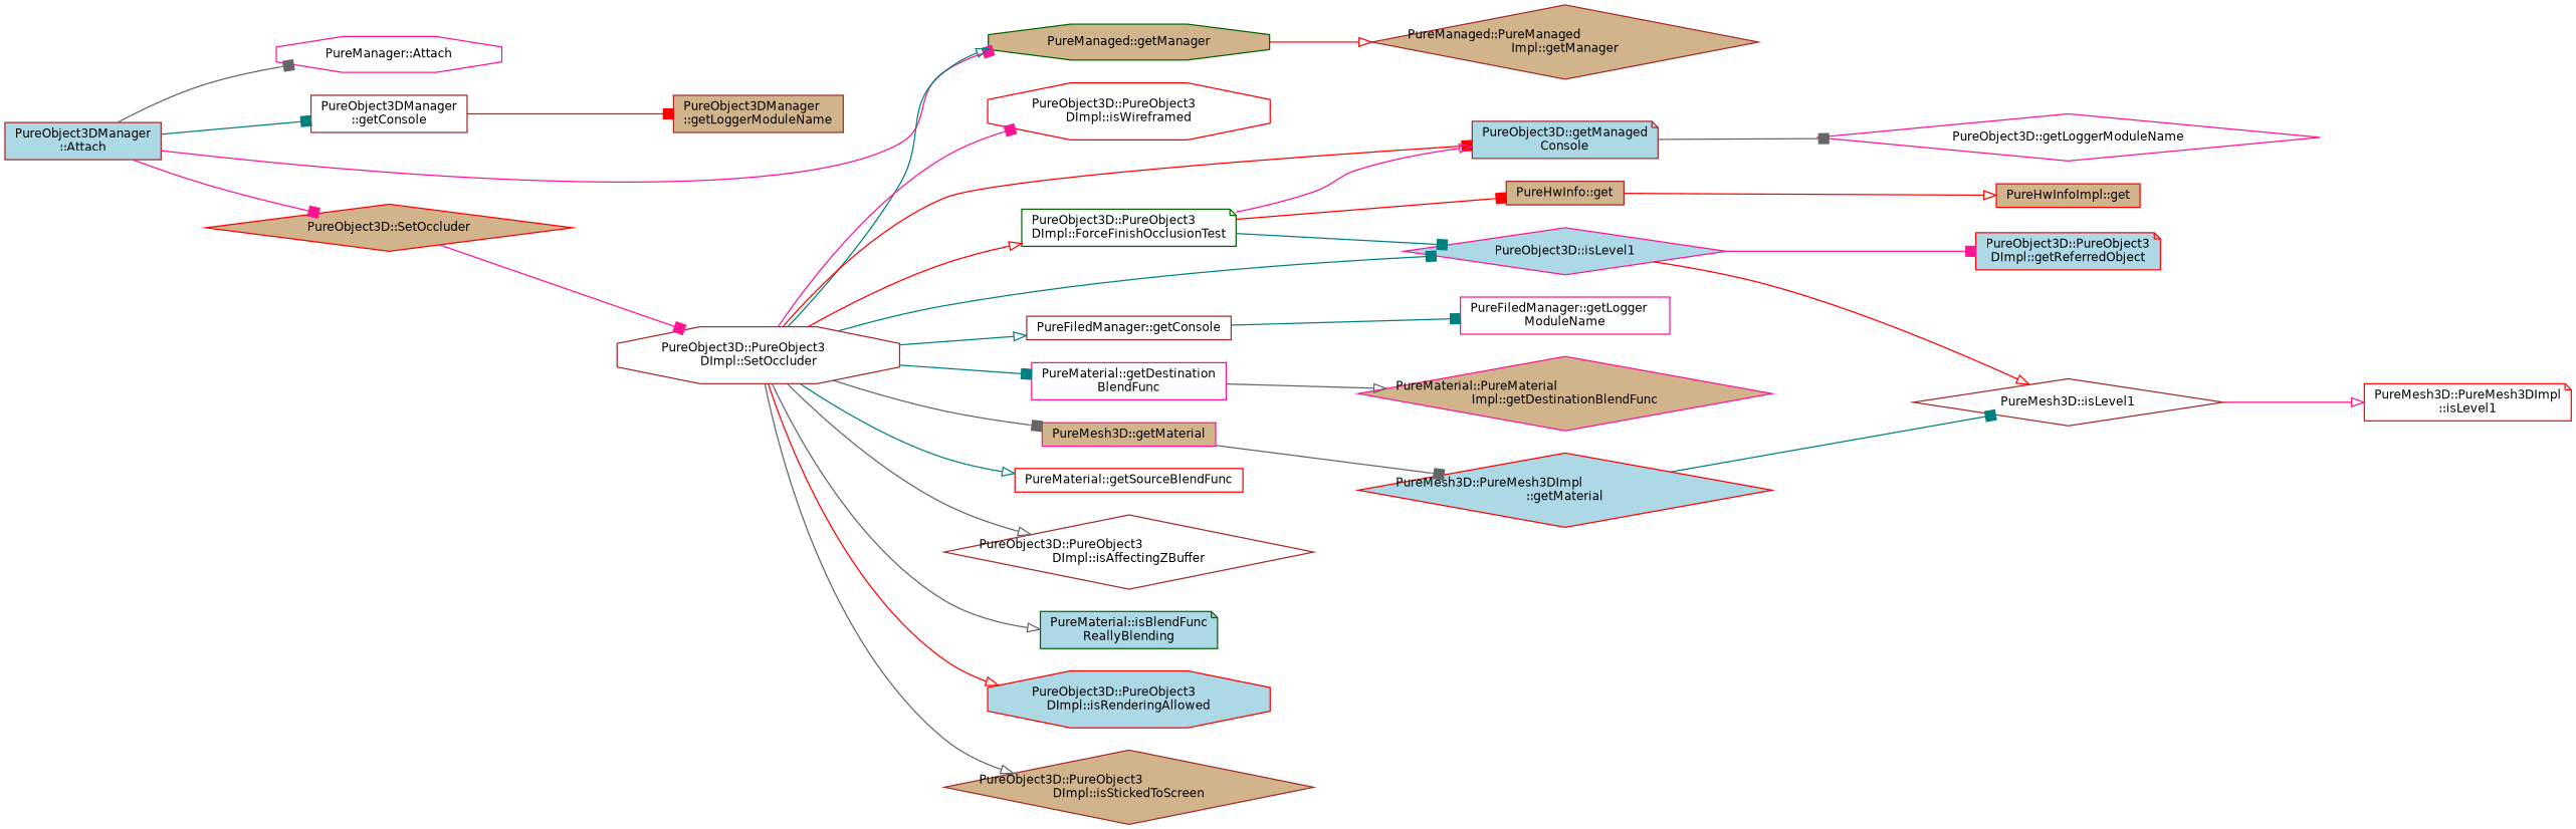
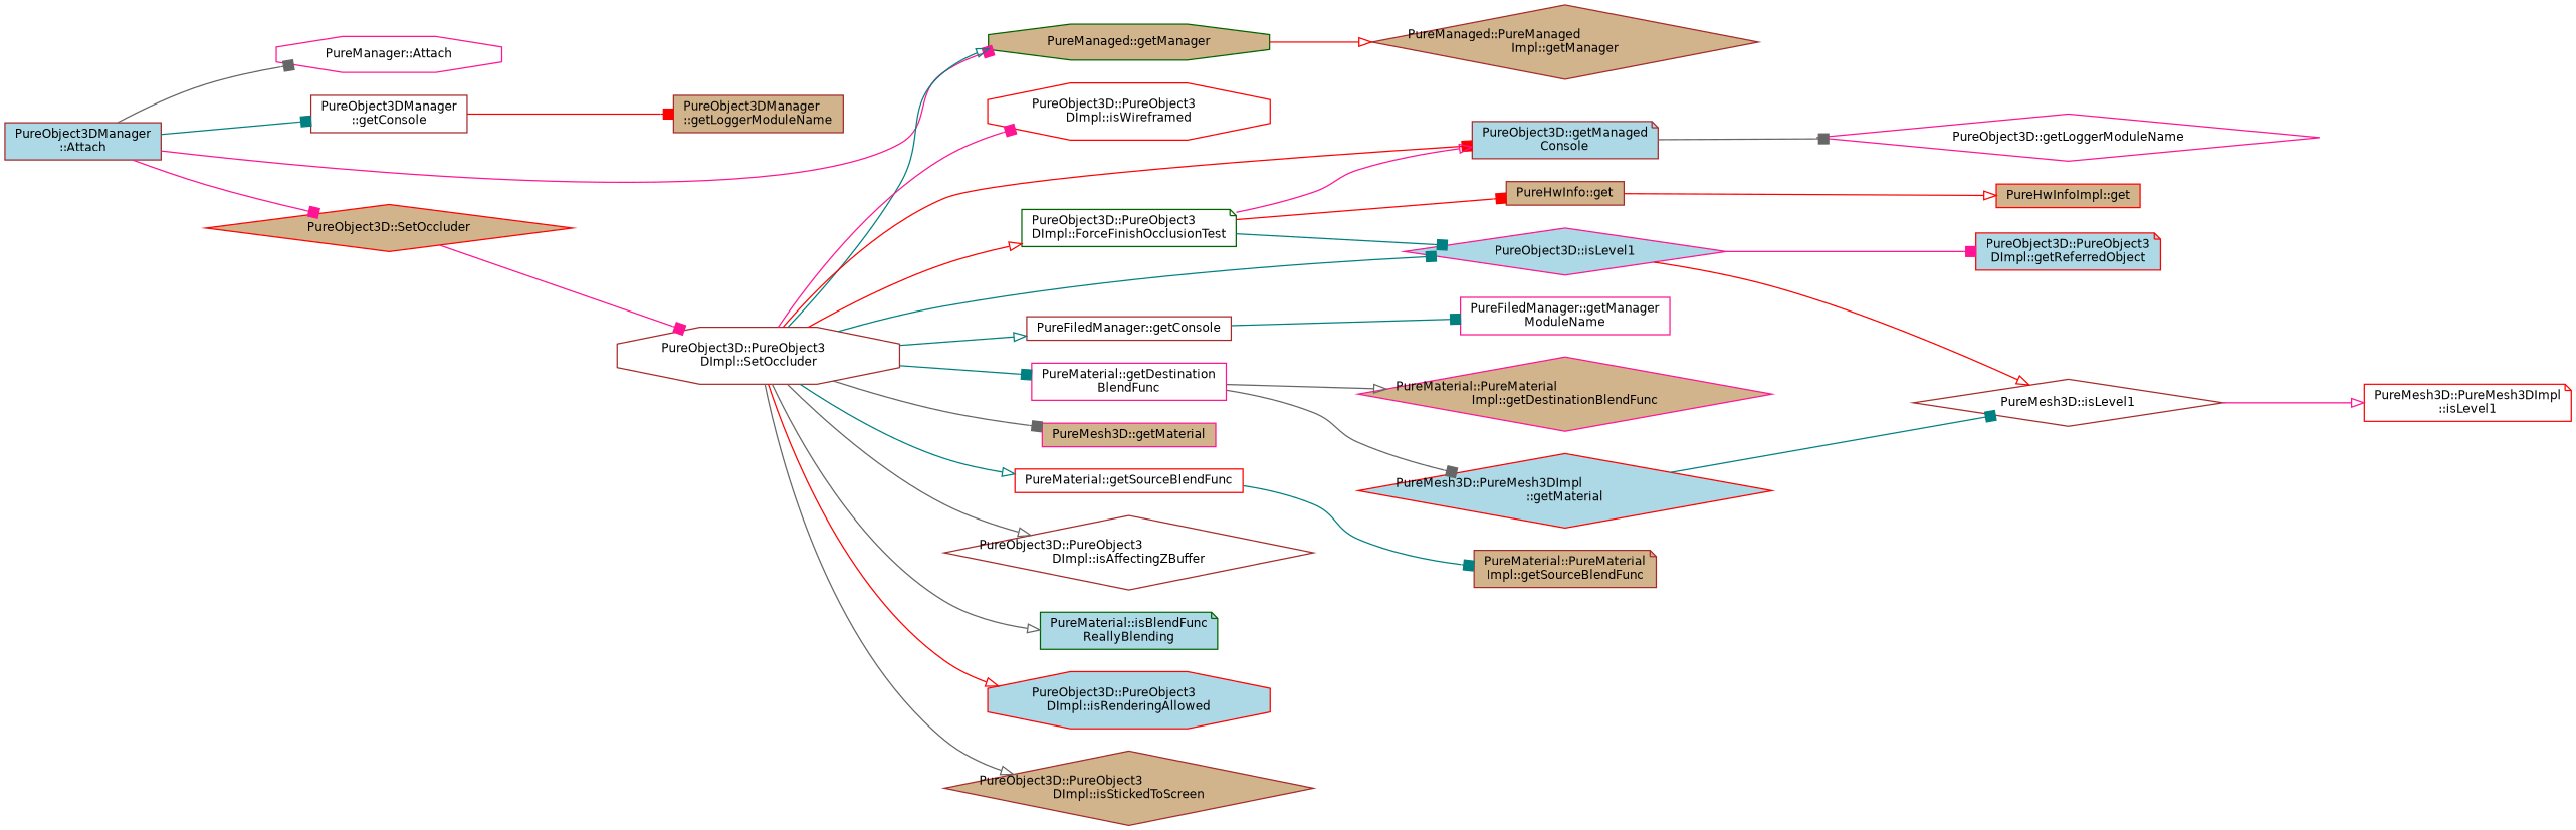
  digraph {
    rankdir=LR
    node [color=brown fillcolor=white fontname=Helvetica fontsize=10 shape=box style=filled]
    edge [arrowhead=box color=teal fontname=Helvetica fontsize=10 labelfontname=Helvetica labelfontsize=10 style=solid]
    n1 [fillcolor=lightblue fontcolor=black height=0.2 label="PureObject3DManager\l::Attach" width=0.4]
    n2 [color=deeppink height=0.2 label="PureManager::Attach" shape=octagon width=0.4]
    n3 [height=0.2 label="PureObject3DManager\l::getConsole" width=0.4]
    n4 [color=darkgreen fillcolor=tan height=0.2 label="PureManaged::getManager" shape=octagon width=0.4]
    n5 [color=red fillcolor=tan height=0.2 label="PureObject3D::SetOccluder" shape=diamond width=0.4]
    n6 [fillcolor=tan height=0.2 label="PureObject3DManager\l::getLoggerModuleName" width=0.4]
    n7 [fillcolor=tan height=0.2 label="PureManaged::PureManaged\lImpl::getManager" shape=diamond width=0.4]
    n8 [height=0.2 label="PureObject3D::PureObject3\lDImpl::SetOccluder" shape=octagon width=0.4]
    n9 [color=darkgreen height=0.2 label="PureObject3D::PureObject3\lDImpl::ForceFinishOcclusionTest" shape=note width=0.4]
    n10 [fillcolor=lightblue height=0.2 label="PureObject3D::getManaged\lConsole" shape=note width=0.4]
    n11 [color=deeppink fillcolor=lightblue height=0.2 label="PureObject3D::isLevel1" shape=diamond width=0.4]
    n12 [height=0.2 label="PureFiledManager::getConsole" width=0.4]
    n13 [color=deeppink height=0.2 label="PureMaterial::getDestination\lBlendFunc" width=0.4]
    n14 [color=deeppink fillcolor=tan height=0.2 label="PureMesh3D::getMaterial" width=0.4]
    n15 [color=red height=0.2 label="PureMaterial::getSourceBlendFunc" width=0.4]
    n16 [height=0.2 label="PureObject3D::PureObject3\lDImpl::isAffectingZBuffer" shape=diamond width=0.4]
    n17 [color=darkgreen fillcolor=lightblue height=0.2 label="PureMaterial::isBlendFunc\lReallyBlending" shape=note width=0.4]
    n18 [color=red fillcolor=lightblue height=0.2 label="PureObject3D::PureObject3\lDImpl::isRenderingAllowed" shape=octagon width=0.4]
    n19 [fillcolor=tan height=0.2 label="PureObject3D::PureObject3\lDImpl::isStickedToScreen" shape=diamond width=0.4]
    n20 [color=red height=0.2 label="PureObject3D::PureObject3\lDImpl::isWireframed" shape=octagon width=0.4]
    n21 [fillcolor=tan height=0.2 label="PureHwInfo::get" width=0.4]
    n22 [color=deeppink height=0.2 label="PureObject3D::getLoggerModuleName" shape=diamond width=0.4]
    n23 [color=red fillcolor=lightblue height=0.2 label="PureObject3D::PureObject3\lDImpl::getReferredObject" shape=note width=0.4]
    n24 [height=0.2 label="PureMesh3D::isLevel1" shape=diamond width=0.4]
-   n25 [color=deeppink height=0.2 label="PureFiledManager::getLogger\lModuleName" width=0.4]
+   n25 [color=deeppink height=0.2 label="PureFiledManager::getManager\lModuleName" width=0.4]
    n26 [color=deeppink fillcolor=tan height=0.2 label="PureMaterial::PureMaterial\lImpl::getDestinationBlendFunc" shape=diamond width=0.4]
    n27 [color=red fillcolor=lightblue height=0.2 label="PureMesh3D::PureMesh3DImpl\l::getMaterial" shape=diamond width=0.4]
+   n28 [fillcolor=tan height=0.2 label="PureMaterial::PureMaterial\lImpl::getSourceBlendFunc" shape=note width=0.4]
    n29 [color=red fillcolor=tan height=0.2 label="PureHwInfoImpl::get" width=0.4]
    n30 [color=red height=0.2 label="PureMesh3D::PureMesh3DImpl\l::isLevel1" shape=note width=0.4]
    n1 -> n2 [color=gray40]
    n1 -> n3
    n1 -> n4 [color=deeppink]
    n1 -> n5 [color=deeppink]
    n3 -> n6 [color=red]
    n4 -> n7 [arrowhead=onormal color=red]
    n5 -> n8 [color=deeppink]
    n8 -> n4 [arrowhead=onormal]
    n8 -> n9 [arrowhead=onormal color=red]
    n8 -> n10 [color=red]
    n8 -> n11
    n8 -> n12 [arrowhead=onormal]
    n8 -> n13
    n8 -> n14 [color=gray40]
    n8 -> n15 [arrowhead=onormal]
    n8 -> n16 [arrowhead=onormal color=gray40]
    n8 -> n17 [arrowhead=onormal color=gray40]
    n8 -> n18 [arrowhead=onormal color=red]
    n8 -> n19 [arrowhead=onormal color=gray40]
    n8 -> n20 [color=deeppink]
    n9 -> n10 [arrowhead=onormal color=deeppink]
    n9 -> n11
    n9 -> n21 [color=red]
    n10 -> n22 [color=gray40]
    n11 -> n23 [color=deeppink]
    n11 -> n24 [arrowhead=onormal color=red]
    n12 -> n25
    n13 -> n26 [arrowhead=onormal color=gray40]
-   n14 -> n27 [color=gray40]
+   n13 -> n27 [color=gray40]
+   n15 -> n28
    n21 -> n29 [arrowhead=onormal color=red]
    n24 -> n30 [arrowhead=onormal color=deeppink]
    n27 -> n24
  }
